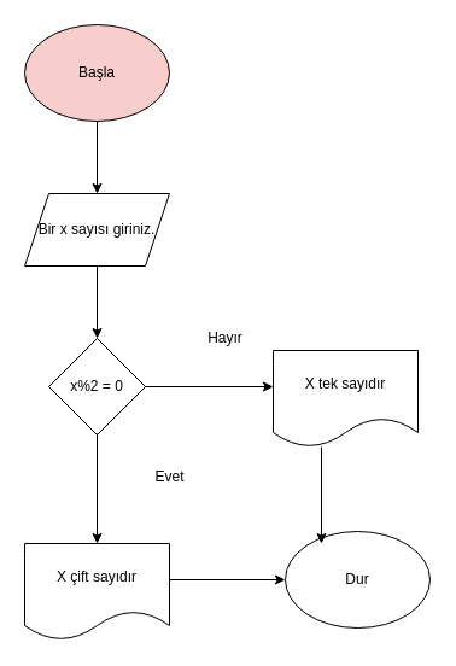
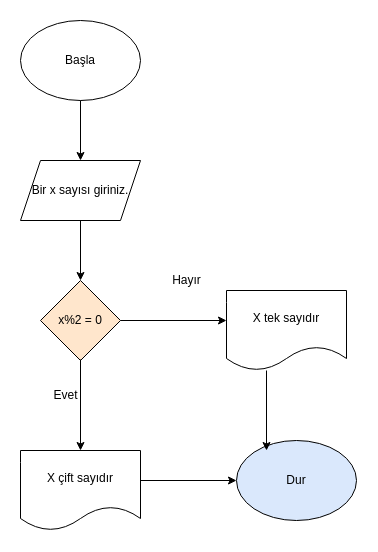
  <mxCell id="0" />
  <mxCell id="1" parent="0" />
- <mxCell id="2" value="Başla" style="ellipse;whiteSpace=wrap;html=1;fillColor=#f8cecc;" vertex="1" parent="1"><mxGeometry x="20" y="20" width="120" height="80" as="geometry" /></mxCell>
+ <mxCell id="2" value="Başla" style="ellipse;whiteSpace=wrap;html=1;" vertex="1" parent="1"><mxGeometry x="20" y="20" width="120" height="80" as="geometry" /></mxCell>
  <mxCell id="3" value="" style="endArrow=classic;html=1;rounded=0;" edge="1" parent="1"><mxGeometry width="50" height="50" relative="1" as="geometry"><mxPoint x="80" y="100" as="sourcePoint" /><mxPoint x="80" y="160" as="targetPoint" /></mxGeometry></mxCell>
  <mxCell id="4" value="Bir x sayısı giriniz." style="shape=parallelogram;perimeter=parallelogramPerimeter;whiteSpace=wrap;html=1;fixedSize=1;" vertex="1" parent="1"><mxGeometry x="20" y="160" width="120" height="60" as="geometry" /></mxCell>
  <mxCell id="5" value="" style="endArrow=classic;html=1;rounded=0;" edge="1" parent="1"><mxGeometry width="50" height="50" relative="1" as="geometry"><mxPoint x="80" y="220" as="sourcePoint" /><mxPoint x="80" y="280" as="targetPoint" /></mxGeometry></mxCell>
- <mxCell id="6" value="x%2 = 0" style="rhombus;whiteSpace=wrap;html=1;" vertex="1" parent="1"><mxGeometry x="40" y="280" width="80" height="80" as="geometry" /></mxCell>
+ <mxCell id="6" value="x%2 = 0" style="rhombus;whiteSpace=wrap;html=1;fillColor=#ffe6cc;" vertex="1" parent="1"><mxGeometry x="40" y="280" width="80" height="80" as="geometry" /></mxCell>
  <mxCell id="7" value="" style="endArrow=classic;html=1;rounded=0;" edge="1" parent="1"><mxGeometry width="50" height="50" relative="1" as="geometry"><mxPoint x="80" y="359" as="sourcePoint" /><mxPoint x="80" y="450" as="targetPoint" /></mxGeometry></mxCell>
  <mxCell id="8" value="" style="endArrow=classic;html=1;rounded=0;" edge="1" parent="1"><mxGeometry width="50" height="50" relative="1" as="geometry"><mxPoint x="120" y="320" as="sourcePoint" /><mxPoint x="226" y="320" as="targetPoint" /></mxGeometry></mxCell>
- <mxCell id="9" value="Evet" style="text;html=1;align=center;verticalAlign=middle;resizable=0;points=[];autosize=1;strokeColor=none;fillColor=none;" vertex="1" parent="1"><mxGeometry x="115" y="380" width="50" height="30" as="geometry" /></mxCell>
+ <mxCell id="9" value="Evet" style="text;html=1;align=center;verticalAlign=middle;resizable=0;points=[];autosize=1;strokeColor=none;fillColor=none;" vertex="1" parent="1"><mxGeometry x="40" y="380" width="50" height="30" as="geometry" /></mxCell>
  <mxCell id="10" value="Hayır" style="text;html=1;align=center;verticalAlign=middle;resizable=0;points=[];autosize=1;strokeColor=none;fillColor=none;" vertex="1" parent="1"><mxGeometry x="161" y="265" width="50" height="30" as="geometry" /></mxCell>
  <mxCell id="11" value="X tek sayıdır" style="shape=document;whiteSpace=wrap;html=1;boundedLbl=1;" vertex="1" parent="1"><mxGeometry x="226" y="290" width="120" height="80" as="geometry" /></mxCell>
  <mxCell id="12" value="X çift sayıdır" style="shape=document;whiteSpace=wrap;html=1;boundedLbl=1;" vertex="1" parent="1"><mxGeometry x="20" y="450" width="120" height="80" as="geometry" /></mxCell>
- <mxCell id="13" value="Dur" style="ellipse;whiteSpace=wrap;html=1;" vertex="1" parent="1"><mxGeometry x="236" y="440" width="120" height="80" as="geometry" /></mxCell>
+ <mxCell id="13" value="Dur" style="ellipse;whiteSpace=wrap;html=1;fillColor=#dae8fc;" vertex="1" parent="1"><mxGeometry x="236" y="440" width="120" height="80" as="geometry" /></mxCell>
  <mxCell id="14" value="" style="endArrow=classic;html=1;rounded=0;" edge="1" parent="1"><mxGeometry width="50" height="50" relative="1" as="geometry"><mxPoint x="266" y="370" as="sourcePoint" /><mxPoint x="266" y="450" as="targetPoint" /></mxGeometry></mxCell>
  <mxCell id="15" value="" style="endArrow=classic;html=1;rounded=0;entryX=0;entryY=0.5;entryDx=0;entryDy=0;" edge="1" parent="1" target="13"><mxGeometry width="50" height="50" relative="1" as="geometry"><mxPoint x="140" y="480" as="sourcePoint" /><mxPoint x="190" y="430" as="targetPoint" /></mxGeometry></mxCell>
